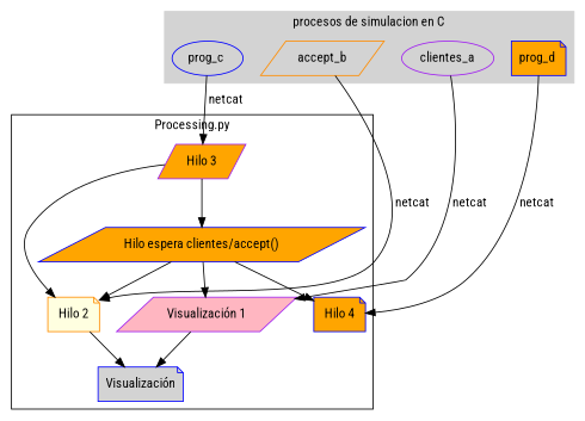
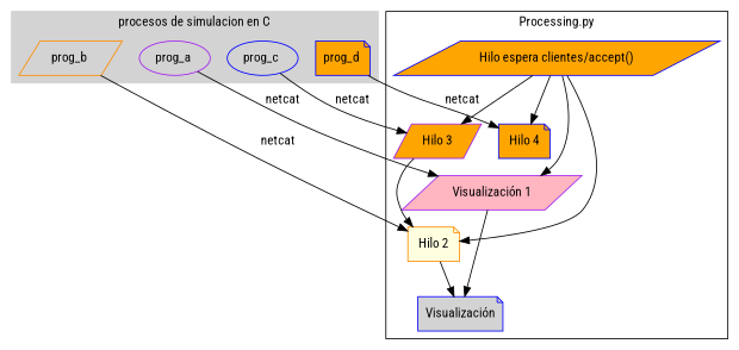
  digraph {
    fontname="Roboto Condensed"
    node [color=blue fillcolor=lightgrey fontname="Roboto Condensed" shape=parallelogram style=filled]
    edge [fontname="Roboto Condensed"]
-   n1 [color=purple label=clientes_a shape=ellipse]
-   n2 [color=darkorange label=accept_b]
+   n1 [color=purple label="prog_a " shape=ellipse]
+   n2 [color=darkorange label="prog_b "]
    n3 [label="prog_c " shape=ellipse]
    n4 [fillcolor=orange label="prog_d " shape=note]
    n5 [fillcolor=orange label="Hilo espera clientes/accept()"]
    n6 [color=purple fillcolor=lightpink label="Visualización 1"]
    n7 [color=darkorange fillcolor=lightyellow label="Hilo 2" shape=note]
    n8 [color=purple fillcolor=orange label="Hilo 3"]
    n9 [fillcolor=orange label="Hilo 4" shape=note]
    n10 [label="Visualización" shape=note]
    subgraph cluster_1 {
      color=lightgrey
      label="procesos de simulacion en C"
      style=filled
      n1
      n2
      n3
      n4
    }
    subgraph cluster_2 {
      label="Processing.py"
      n5
      n6
      n7
      n8
      n9
      n10
    }
    n1 -> n6 [label=" netcat"]
    n2 -> n7 [label=" netcat"]
    n3 -> n8 [label=" netcat"]
    n4 -> n9 [label=" netcat"]
    n5 -> n6
    n5 -> n7
-   n8 -> n5
+   n5 -> n8
    n5 -> n9
    n6 -> n10
    n7 -> n10
    n8 -> n7
  }
